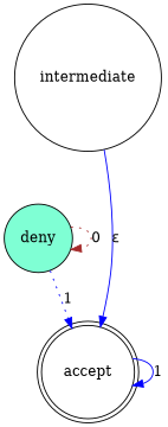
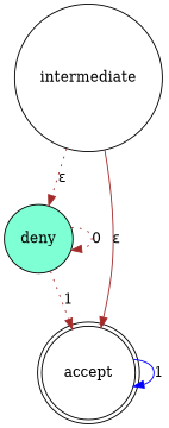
  digraph {
    fontname="DejaVu Serif"
    node [fillcolor=white fontname="DejaVu Serif" shape=circle style=filled]
    edge [color=brown fontname="DejaVu Serif" style=dotted]
    deny [fillcolor=aquamarine]
    intermediate
    accept [shape=doublecircle]
    deny -> deny [label=0]
-   deny -> accept [color=blue label=1]
-   intermediate -> accept [color=blue label="&epsilon;" style=solid]
+   deny -> accept [label=1]
+   intermediate -> deny [label="&epsilon;"]
+   intermediate -> accept [label="&epsilon;" style=solid]
    accept -> accept [color=blue label=1 style=solid]
  }
